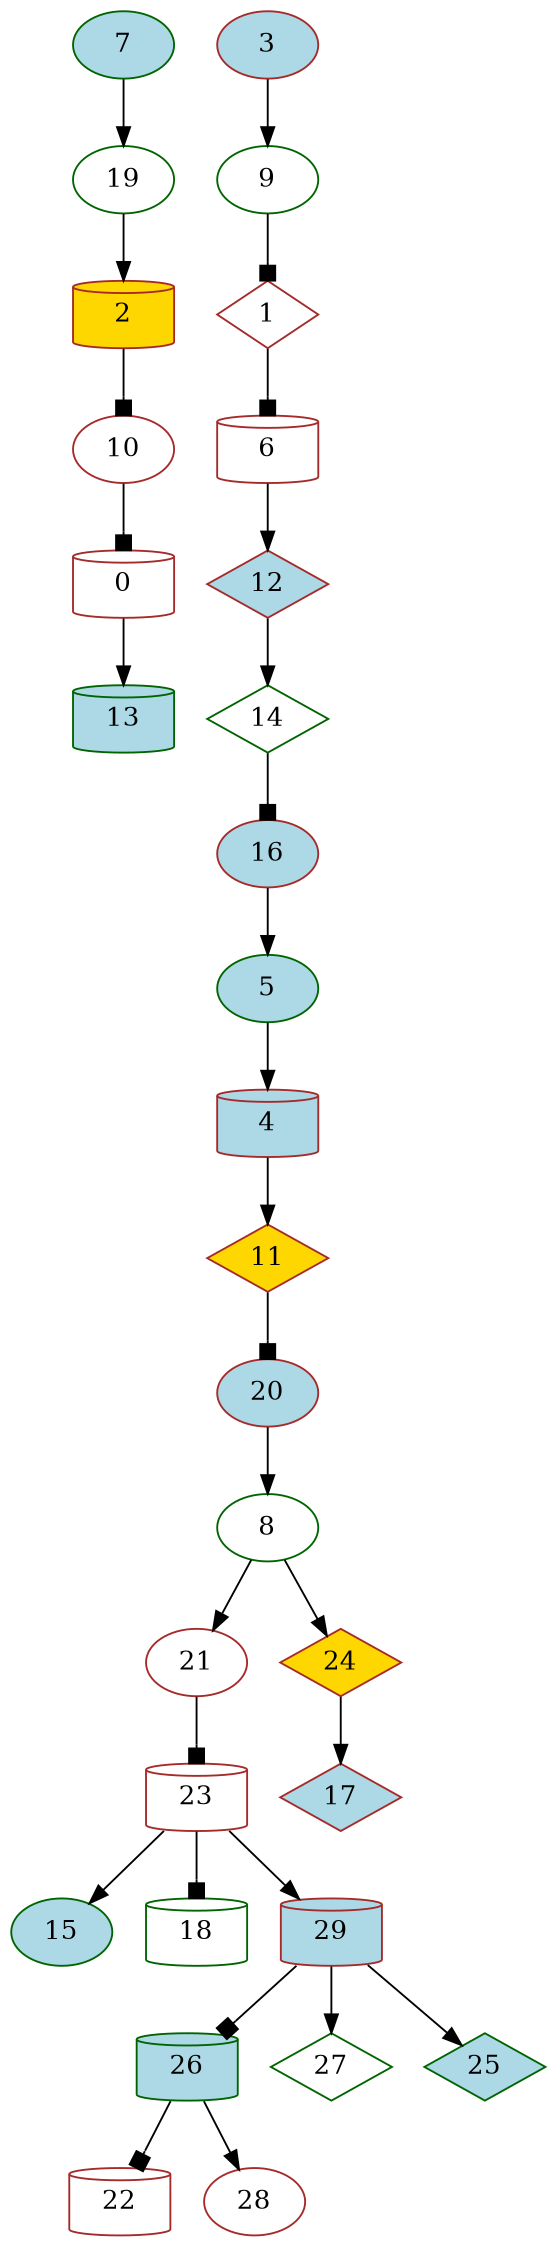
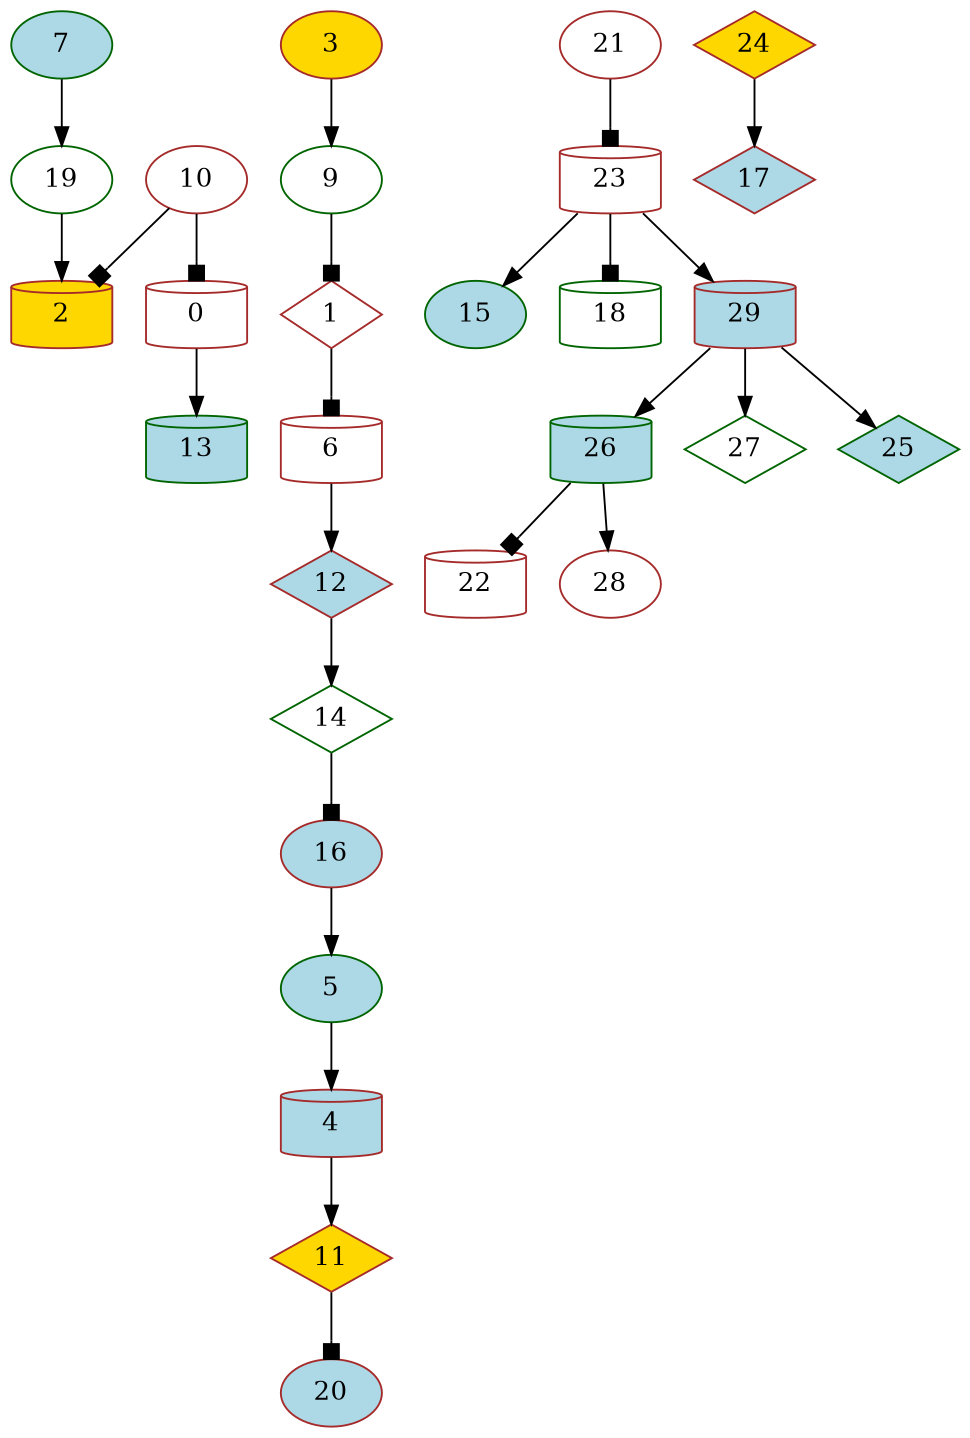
  digraph {
    node [color=brown fillcolor=white shape=ellipse style=filled]
    edge [arrowhead=normal]
    7 [color=darkgreen fillcolor=lightblue]
    19 [color=darkgreen]
    2 [fillcolor=gold shape=cylinder]
    10
    0 [shape=cylinder]
    13 [color=darkgreen fillcolor=lightblue shape=cylinder]
-   3 [fillcolor=lightblue]
+   3 [fillcolor=gold]
    9 [color=darkgreen]
    1 [shape=diamond]
    6 [shape=cylinder]
    12 [fillcolor=lightblue shape=diamond]
    14 [color=darkgreen shape=diamond]
    16 [fillcolor=lightblue]
    5 [color=darkgreen fillcolor=lightblue]
    4 [fillcolor=lightblue shape=cylinder]
    11 [fillcolor=gold shape=diamond]
    20 [fillcolor=lightblue]
-   8 [color=darkgreen]
    21
    24 [fillcolor=gold shape=diamond]
    23 [shape=cylinder]
    17 [fillcolor=lightblue shape=diamond]
    15 [color=darkgreen fillcolor=lightblue]
    18 [color=darkgreen shape=cylinder]
    29 [fillcolor=lightblue shape=cylinder]
    26 [color=darkgreen fillcolor=lightblue shape=cylinder]
    27 [color=darkgreen shape=diamond]
    25 [color=darkgreen fillcolor=lightblue shape=diamond]
    22 [shape=cylinder]
    28
    7 -> 19
    19 -> 2
-   2 -> 10 [arrowhead=box]
+   10 -> 2 [arrowhead=box]
    10 -> 0 [arrowhead=box]
    0 -> 13
    3 -> 9
    9 -> 1 [arrowhead=box]
    1 -> 6 [arrowhead=box]
    6 -> 12
    12 -> 14
    14 -> 16 [arrowhead=box]
    16 -> 5
    5 -> 4
    4 -> 11
    11 -> 20 [arrowhead=box]
-   20 -> 8
-   8 -> 21
-   8 -> 24
    21 -> 23 [arrowhead=box]
    24 -> 17
    23 -> 15
    23 -> 18 [arrowhead=box]
    23 -> 29
-   29 -> 26 [arrowhead=box]
+   29 -> 26
    29 -> 27
    29 -> 25
    26 -> 22 [arrowhead=box]
    26 -> 28
  }
